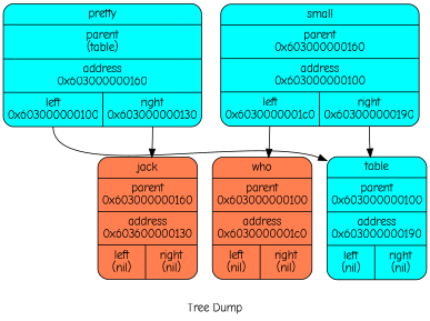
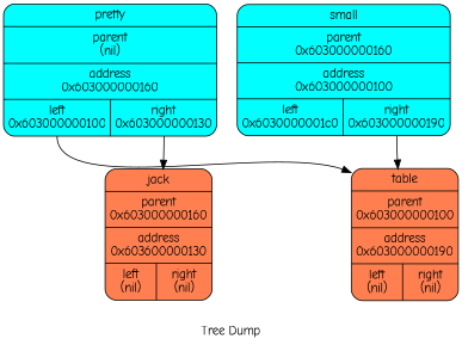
  digraph {
    fontname="Comic Neue"
    label="Tree Dump"
    rankdir=TB
    node [fillcolor=coral fontcolor="#000000" fontname="Comic Neue" margin=0.075 shape=Mrecord style=filled]
    edge [fontname="Comic Neue" tailport=right]
-   n1 [fillcolor=aqua label="{<name>pretty | parent\n(table) | <f0> address\n0x603000000160| {<left>left\n0x603000000100 | <right>right\n0x603000000130\n}}"]
+   n1 [fillcolor=aqua label="{<name>pretty | parent\n(nil) | <f0> address\n0x603000000160| {<left>left\n0x603000000100 | <right>right\n0x603000000130\n}}"]
    n2 [label="{<name>jack | parent\n0x603000000160 | <f0> address\n0x603600000130| {<left>left\n(nil) | <right>right\n(nil)\n}}"]
-   n3 [fillcolor=aqua label="{<name>table | parent\n0x603000000100 | <f0> address\n0x603000000190| {<left>left\n(nil) | <right>right\n(nil)\n}}"]
+   n3 [label="{<name>table | parent\n0x603000000100 | <f0> address\n0x603000000190| {<left>left\n(nil) | <right>right\n(nil)\n}}"]
    n4 [fillcolor=aqua label="{<name>small | parent\n0x603000000160 | <f0> address\n0x603000000100| {<left>left\n0x6030000001c0 | <right>right\n0x603000000190\n}}"]
-   n5 [label="{<name>who | parent\n0x603000000100 | <f0> address\n0x6030000001c0| {<left>left\n(nil) | <right>right\n(nil)\n}}"]
    n1 -> n2
    n1 -> n3 [tailport=left]
    n4 -> n3
-   n4 -> n5 [tailport=left]
  }
